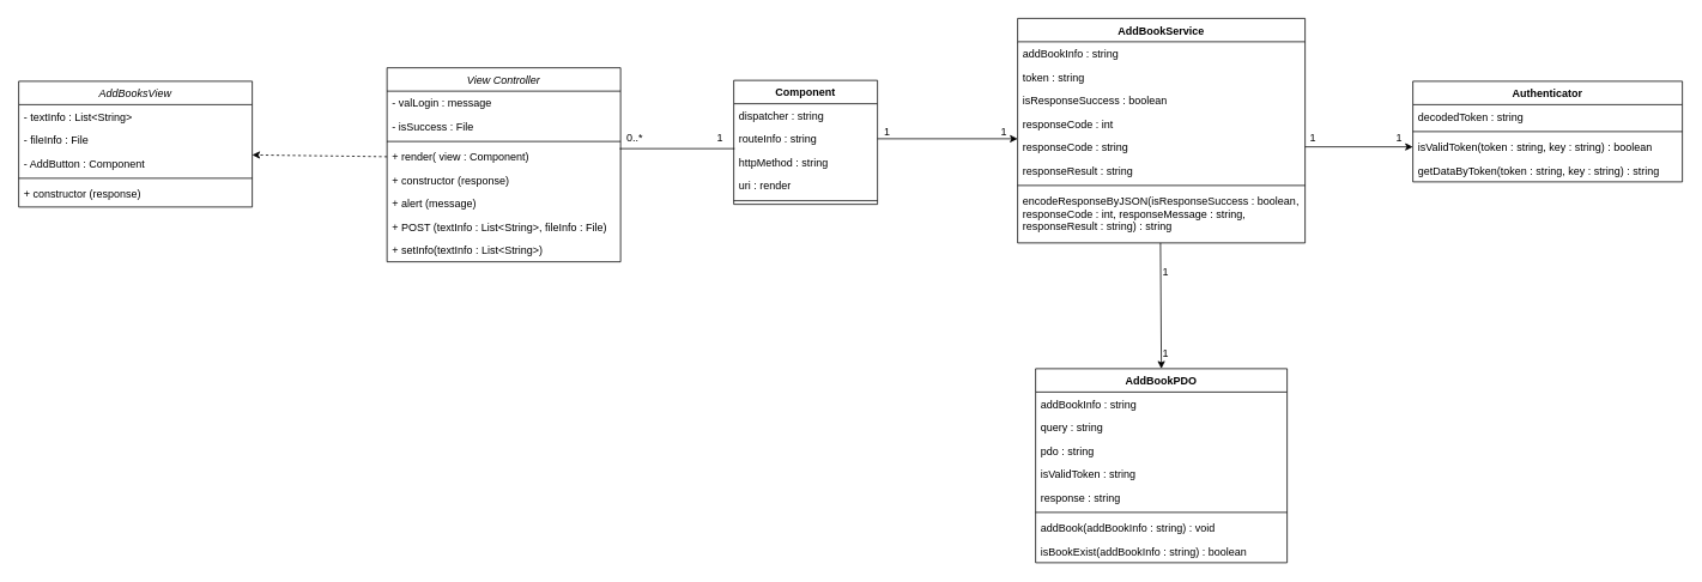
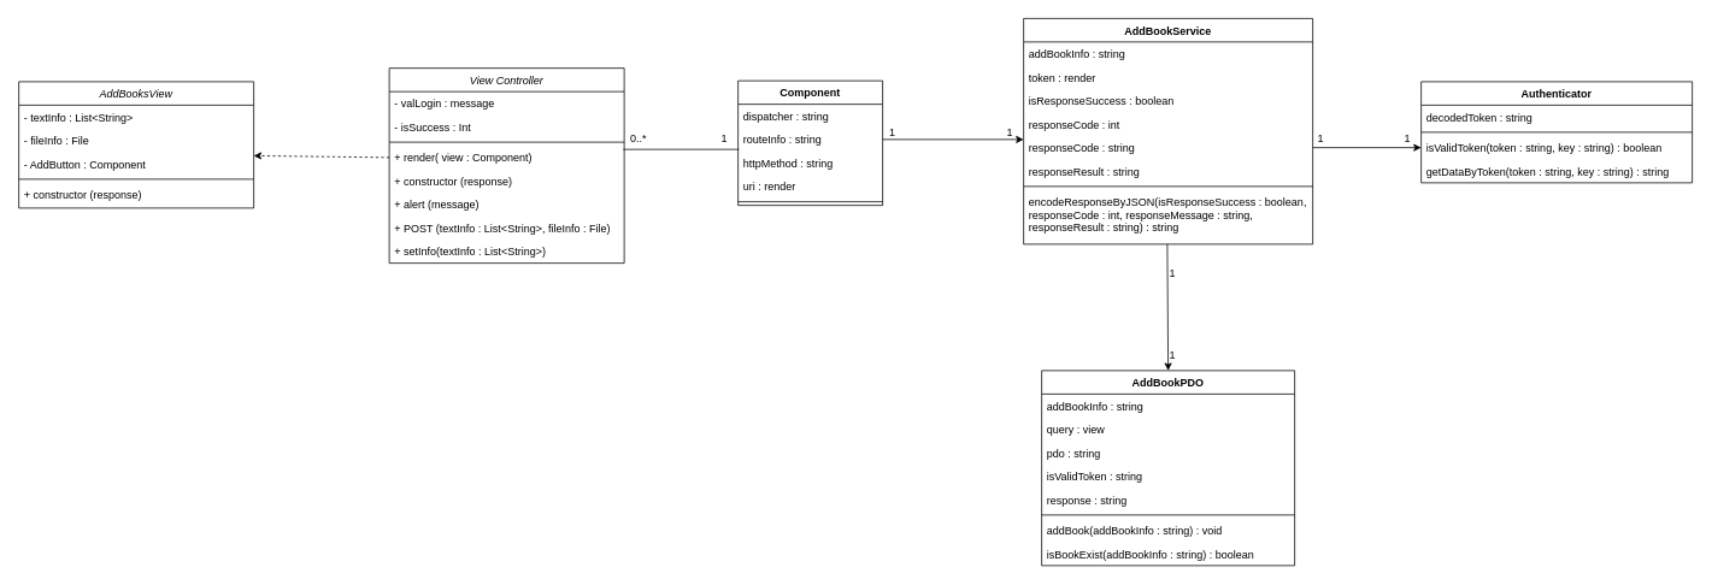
  <mxCell id="0" />
  <mxCell id="1" parent="0" />
  <mxCell id="2" value="View Controller" style="swimlane;fontStyle=2;align=center;verticalAlign=top;childLayout=stackLayout;horizontal=1;startSize=26;horizontalStack=0;resizeParent=1;resizeLast=0;collapsible=1;marginBottom=0;rounded=0;shadow=0;strokeWidth=1;" parent="1" vertex="1"><mxGeometry x="430" y="75" width="260" height="216" as="geometry"><mxRectangle x="230" y="140" width="160" height="26" as="alternateBounds" /></mxGeometry></mxCell>
  <mxCell id="3" value="- valLogin : message" style="text;align=left;verticalAlign=top;spacingLeft=4;spacingRight=4;overflow=hidden;rotatable=0;points=[[0,0.5],[1,0.5]];portConstraint=eastwest;rounded=0;shadow=0;html=0;" parent="2" vertex="1"><mxGeometry y="26" width="260" height="26" as="geometry" /></mxCell>
- <mxCell id="4" value="- isSuccess : File" style="text;align=left;verticalAlign=top;spacingLeft=4;spacingRight=4;overflow=hidden;rotatable=0;points=[[0,0.5],[1,0.5]];portConstraint=eastwest;rounded=0;shadow=0;html=0;" parent="2" vertex="1"><mxGeometry y="52" width="260" height="26" as="geometry" /></mxCell>
+ <mxCell id="4" value="- isSuccess : Int" style="text;align=left;verticalAlign=top;spacingLeft=4;spacingRight=4;overflow=hidden;rotatable=0;points=[[0,0.5],[1,0.5]];portConstraint=eastwest;rounded=0;shadow=0;html=0;" parent="2" vertex="1"><mxGeometry y="52" width="260" height="26" as="geometry" /></mxCell>
  <mxCell id="5" value="" style="line;html=1;strokeWidth=1;align=left;verticalAlign=middle;spacingTop=-1;spacingLeft=3;spacingRight=3;rotatable=0;labelPosition=right;points=[];portConstraint=eastwest;" parent="2" vertex="1"><mxGeometry y="78" width="260" height="8" as="geometry" /></mxCell>
  <mxCell id="6" value="+ render( view : Component)" style="text;align=left;verticalAlign=top;spacingLeft=4;spacingRight=4;overflow=hidden;rotatable=0;points=[[0,0.5],[1,0.5]];portConstraint=eastwest;rounded=0;shadow=0;html=0;" parent="2" vertex="1"><mxGeometry y="86" width="260" height="26" as="geometry" /></mxCell>
  <mxCell id="7" value="+ constructor (response)" style="text;align=left;verticalAlign=top;spacingLeft=4;spacingRight=4;overflow=hidden;rotatable=0;points=[[0,0.5],[1,0.5]];portConstraint=eastwest;rounded=0;shadow=0;html=0;" parent="2" vertex="1"><mxGeometry y="112" width="260" height="26" as="geometry" /></mxCell>
  <mxCell id="8" value="+ alert (message)" style="text;align=left;verticalAlign=top;spacingLeft=4;spacingRight=4;overflow=hidden;rotatable=0;points=[[0,0.5],[1,0.5]];portConstraint=eastwest;rounded=0;shadow=0;html=0;" parent="2" vertex="1"><mxGeometry y="138" width="260" height="26" as="geometry" /></mxCell>
  <mxCell id="9" value="+ POST (textInfo : List&lt;String&gt;, fileInfo : File)" style="text;align=left;verticalAlign=top;spacingLeft=4;spacingRight=4;overflow=hidden;rotatable=0;points=[[0,0.5],[1,0.5]];portConstraint=eastwest;rounded=0;shadow=0;html=0;" parent="2" vertex="1"><mxGeometry y="164" width="260" height="26" as="geometry" /></mxCell>
  <mxCell id="10" value="+ setInfo(textInfo : List&lt;String&gt;)" style="text;align=left;verticalAlign=top;spacingLeft=4;spacingRight=4;overflow=hidden;rotatable=0;points=[[0,0.5],[1,0.5]];portConstraint=eastwest;rounded=0;shadow=0;html=0;" parent="2" vertex="1"><mxGeometry y="190" width="260" height="26" as="geometry" /></mxCell>
  <mxCell id="11" value="AddBooksView" style="swimlane;fontStyle=2;align=center;verticalAlign=top;childLayout=stackLayout;horizontal=1;startSize=26;horizontalStack=0;resizeParent=1;resizeLast=0;collapsible=1;marginBottom=0;rounded=0;shadow=0;strokeWidth=1;" parent="1" vertex="1"><mxGeometry x="20" y="90" width="260" height="140" as="geometry"><mxRectangle x="230" y="140" width="160" height="26" as="alternateBounds" /></mxGeometry></mxCell>
  <mxCell id="12" value="- textInfo : List&lt;String&gt;" style="text;align=left;verticalAlign=top;spacingLeft=4;spacingRight=4;overflow=hidden;rotatable=0;points=[[0,0.5],[1,0.5]];portConstraint=eastwest;rounded=0;shadow=0;html=0;" parent="11" vertex="1"><mxGeometry y="26" width="260" height="26" as="geometry" /></mxCell>
  <mxCell id="13" value="- fileInfo : File" style="text;align=left;verticalAlign=top;spacingLeft=4;spacingRight=4;overflow=hidden;rotatable=0;points=[[0,0.5],[1,0.5]];portConstraint=eastwest;rounded=0;shadow=0;html=0;" parent="11" vertex="1"><mxGeometry y="52" width="260" height="26" as="geometry" /></mxCell>
  <mxCell id="14" value="- AddButton : Component" style="text;align=left;verticalAlign=top;spacingLeft=4;spacingRight=4;overflow=hidden;rotatable=0;points=[[0,0.5],[1,0.5]];portConstraint=eastwest;rounded=0;shadow=0;html=0;" parent="11" vertex="1"><mxGeometry y="78" width="260" height="26" as="geometry" /></mxCell>
  <mxCell id="15" value="" style="line;html=1;strokeWidth=1;align=left;verticalAlign=middle;spacingTop=-1;spacingLeft=3;spacingRight=3;rotatable=0;labelPosition=right;points=[];portConstraint=eastwest;" parent="11" vertex="1"><mxGeometry y="104" width="260" height="8" as="geometry" /></mxCell>
  <mxCell id="16" value="+ constructor (response)" style="text;align=left;verticalAlign=top;spacingLeft=4;spacingRight=4;overflow=hidden;rotatable=0;points=[[0,0.5],[1,0.5]];portConstraint=eastwest;rounded=0;shadow=0;html=0;" parent="11" vertex="1"><mxGeometry y="112" width="260" height="26" as="geometry" /></mxCell>
  <mxCell id="17" value="" style="endArrow=classic;html=1;entryX=1;entryY=1.154;entryDx=0;entryDy=0;exitX=0;exitY=0.5;exitDx=0;exitDy=0;entryPerimeter=0;dashed=1;" parent="1" source="6" target="13" edge="1"><mxGeometry width="50" height="50" relative="1" as="geometry"><mxPoint x="396" y="130" as="sourcePoint" /><mxPoint x="316" y="140" as="targetPoint" /></mxGeometry></mxCell>
  <mxCell id="18" value="1" style="text;html=1;strokeColor=none;fillColor=none;align=center;verticalAlign=middle;whiteSpace=wrap;rounded=0;" parent="1" vertex="1"><mxGeometry x="796" y="143" width="10" height="20" as="geometry" /></mxCell>
  <mxCell id="19" value="0..*" style="text;html=1;strokeColor=none;fillColor=none;align=center;verticalAlign=middle;whiteSpace=wrap;rounded=0;" parent="1" vertex="1"><mxGeometry x="696" y="143" width="20" height="20" as="geometry" /></mxCell>
  <mxCell id="20" value="AddBookService" style="swimlane;fontStyle=1;align=center;verticalAlign=top;childLayout=stackLayout;horizontal=1;startSize=26;horizontalStack=0;resizeParent=1;resizeParentMax=0;resizeLast=0;collapsible=1;marginBottom=0;" parent="1" vertex="1"><mxGeometry x="1132" y="20" width="320" height="250" as="geometry" /></mxCell>
  <mxCell id="21" value="addBookInfo : string" style="text;strokeColor=none;fillColor=none;align=left;verticalAlign=top;spacingLeft=4;spacingRight=4;overflow=hidden;rotatable=0;points=[[0,0.5],[1,0.5]];portConstraint=eastwest;" parent="20" vertex="1"><mxGeometry y="26" width="320" height="26" as="geometry" /></mxCell>
- <mxCell id="22" value="token : string" style="text;strokeColor=none;fillColor=none;align=left;verticalAlign=top;spacingLeft=4;spacingRight=4;overflow=hidden;rotatable=0;points=[[0,0.5],[1,0.5]];portConstraint=eastwest;" parent="20" vertex="1"><mxGeometry y="52" width="320" height="26" as="geometry" /></mxCell>
+ <mxCell id="22" value="token : render" style="text;strokeColor=none;fillColor=none;align=left;verticalAlign=top;spacingLeft=4;spacingRight=4;overflow=hidden;rotatable=0;points=[[0,0.5],[1,0.5]];portConstraint=eastwest;" parent="20" vertex="1"><mxGeometry y="52" width="320" height="26" as="geometry" /></mxCell>
  <mxCell id="23" value="isResponseSuccess : boolean" style="text;strokeColor=none;fillColor=none;align=left;verticalAlign=top;spacingLeft=4;spacingRight=4;overflow=hidden;rotatable=0;points=[[0,0.5],[1,0.5]];portConstraint=eastwest;" parent="20" vertex="1"><mxGeometry y="78" width="320" height="26" as="geometry" /></mxCell>
  <mxCell id="24" value="responseCode : int" style="text;strokeColor=none;fillColor=none;align=left;verticalAlign=top;spacingLeft=4;spacingRight=4;overflow=hidden;rotatable=0;points=[[0,0.5],[1,0.5]];portConstraint=eastwest;" parent="20" vertex="1"><mxGeometry y="104" width="320" height="26" as="geometry" /></mxCell>
  <mxCell id="25" value="responseCode : string" style="text;strokeColor=none;fillColor=none;align=left;verticalAlign=top;spacingLeft=4;spacingRight=4;overflow=hidden;rotatable=0;points=[[0,0.5],[1,0.5]];portConstraint=eastwest;" parent="20" vertex="1"><mxGeometry y="130" width="320" height="26" as="geometry" /></mxCell>
  <mxCell id="26" value="responseResult : string" style="text;strokeColor=none;fillColor=none;align=left;verticalAlign=top;spacingLeft=4;spacingRight=4;overflow=hidden;rotatable=0;points=[[0,0.5],[1,0.5]];portConstraint=eastwest;" parent="20" vertex="1"><mxGeometry y="156" width="320" height="26" as="geometry" /></mxCell>
  <mxCell id="27" value="" style="line;strokeWidth=1;fillColor=none;align=left;verticalAlign=middle;spacingTop=-1;spacingLeft=3;spacingRight=3;rotatable=0;labelPosition=right;points=[];portConstraint=eastwest;" parent="20" vertex="1"><mxGeometry y="182" width="320" height="8" as="geometry" /></mxCell>
  <mxCell id="28" value="encodeResponseByJSON(isResponseSuccess : boolean,&#10;responseCode : int, responseMessage : string,&#10;responseResult : string) : string" style="text;strokeColor=none;fillColor=none;align=left;verticalAlign=top;spacingLeft=4;spacingRight=4;overflow=hidden;rotatable=0;points=[[0,0.5],[1,0.5]];portConstraint=eastwest;" parent="20" vertex="1"><mxGeometry y="190" width="320" height="60" as="geometry" /></mxCell>
  <mxCell id="29" value="AddBookPDO" style="swimlane;fontStyle=1;align=center;verticalAlign=top;childLayout=stackLayout;horizontal=1;startSize=26;horizontalStack=0;resizeParent=1;resizeParentMax=0;resizeLast=0;collapsible=1;marginBottom=0;" parent="1" vertex="1"><mxGeometry x="1152" y="410" width="280" height="216" as="geometry" /></mxCell>
  <mxCell id="30" value="addBookInfo : string" style="text;strokeColor=none;fillColor=none;align=left;verticalAlign=top;spacingLeft=4;spacingRight=4;overflow=hidden;rotatable=0;points=[[0,0.5],[1,0.5]];portConstraint=eastwest;" parent="29" vertex="1"><mxGeometry y="26" width="280" height="26" as="geometry" /></mxCell>
- <mxCell id="31" value="query : string" style="text;strokeColor=none;fillColor=none;align=left;verticalAlign=top;spacingLeft=4;spacingRight=4;overflow=hidden;rotatable=0;points=[[0,0.5],[1,0.5]];portConstraint=eastwest;" parent="29" vertex="1"><mxGeometry y="52" width="280" height="26" as="geometry" /></mxCell>
+ <mxCell id="31" value="query : view" style="text;strokeColor=none;fillColor=none;align=left;verticalAlign=top;spacingLeft=4;spacingRight=4;overflow=hidden;rotatable=0;points=[[0,0.5],[1,0.5]];portConstraint=eastwest;" parent="29" vertex="1"><mxGeometry y="52" width="280" height="26" as="geometry" /></mxCell>
  <mxCell id="32" value="pdo : string" style="text;strokeColor=none;fillColor=none;align=left;verticalAlign=top;spacingLeft=4;spacingRight=4;overflow=hidden;rotatable=0;points=[[0,0.5],[1,0.5]];portConstraint=eastwest;" parent="29" vertex="1"><mxGeometry y="78" width="280" height="26" as="geometry" /></mxCell>
  <mxCell id="33" value="isValidToken : string" style="text;strokeColor=none;fillColor=none;align=left;verticalAlign=top;spacingLeft=4;spacingRight=4;overflow=hidden;rotatable=0;points=[[0,0.5],[1,0.5]];portConstraint=eastwest;" parent="29" vertex="1"><mxGeometry y="104" width="280" height="26" as="geometry" /></mxCell>
  <mxCell id="34" value="response : string" style="text;strokeColor=none;fillColor=none;align=left;verticalAlign=top;spacingLeft=4;spacingRight=4;overflow=hidden;rotatable=0;points=[[0,0.5],[1,0.5]];portConstraint=eastwest;" parent="29" vertex="1"><mxGeometry y="130" width="280" height="26" as="geometry" /></mxCell>
  <mxCell id="35" value="" style="line;strokeWidth=1;fillColor=none;align=left;verticalAlign=middle;spacingTop=-1;spacingLeft=3;spacingRight=3;rotatable=0;labelPosition=right;points=[];portConstraint=eastwest;" parent="29" vertex="1"><mxGeometry y="156" width="280" height="8" as="geometry" /></mxCell>
  <mxCell id="36" value="addBook(addBookInfo : string) : void" style="text;strokeColor=none;fillColor=none;align=left;verticalAlign=top;spacingLeft=4;spacingRight=4;overflow=hidden;rotatable=0;points=[[0,0.5],[1,0.5]];portConstraint=eastwest;" parent="29" vertex="1"><mxGeometry y="164" width="280" height="26" as="geometry" /></mxCell>
  <mxCell id="37" value="isBookExist(addBookInfo : string) : boolean" style="text;strokeColor=none;fillColor=none;align=left;verticalAlign=top;spacingLeft=4;spacingRight=4;overflow=hidden;rotatable=0;points=[[0,0.5],[1,0.5]];portConstraint=eastwest;" parent="29" vertex="1"><mxGeometry y="190" width="280" height="26" as="geometry" /></mxCell>
  <mxCell id="38" value="" style="endArrow=classic;html=1;exitX=1;exitY=0.5;exitDx=0;exitDy=0;entryX=0;entryY=0.5;entryDx=0;entryDy=0;" parent="1" source="25" target="43" edge="1"><mxGeometry width="50" height="50" relative="1" as="geometry"><mxPoint x="1512" y="80" as="sourcePoint" /><mxPoint x="1632" y="80" as="targetPoint" /></mxGeometry></mxCell>
  <mxCell id="39" value="1" style="text;html=1;strokeColor=none;fillColor=none;align=center;verticalAlign=middle;whiteSpace=wrap;rounded=0;" parent="1" vertex="1"><mxGeometry x="1456" y="136" width="10" height="34" as="geometry" /></mxCell>
  <mxCell id="40" value="Authenticator" style="swimlane;fontStyle=1;align=center;verticalAlign=top;childLayout=stackLayout;horizontal=1;startSize=26;horizontalStack=0;resizeParent=1;resizeParentMax=0;resizeLast=0;collapsible=1;marginBottom=0;" parent="1" vertex="1"><mxGeometry x="1572" y="90" width="300" height="112" as="geometry" /></mxCell>
  <mxCell id="41" value="decodedToken : string" style="text;strokeColor=none;fillColor=none;align=left;verticalAlign=top;spacingLeft=4;spacingRight=4;overflow=hidden;rotatable=0;points=[[0,0.5],[1,0.5]];portConstraint=eastwest;" parent="40" vertex="1"><mxGeometry y="26" width="300" height="26" as="geometry" /></mxCell>
  <mxCell id="42" value="" style="line;strokeWidth=1;fillColor=none;align=left;verticalAlign=middle;spacingTop=-1;spacingLeft=3;spacingRight=3;rotatable=0;labelPosition=right;points=[];portConstraint=eastwest;" parent="40" vertex="1"><mxGeometry y="52" width="300" height="8" as="geometry" /></mxCell>
  <mxCell id="43" value="isValidToken(token : string, key : string) : boolean" style="text;strokeColor=none;fillColor=none;align=left;verticalAlign=top;spacingLeft=4;spacingRight=4;overflow=hidden;rotatable=0;points=[[0,0.5],[1,0.5]];portConstraint=eastwest;" parent="40" vertex="1"><mxGeometry y="60" width="300" height="26" as="geometry" /></mxCell>
  <mxCell id="44" value="getDataByToken(token : string, key : string) : string" style="text;strokeColor=none;fillColor=none;align=left;verticalAlign=top;spacingLeft=4;spacingRight=4;overflow=hidden;rotatable=0;points=[[0,0.5],[1,0.5]];portConstraint=eastwest;" parent="40" vertex="1"><mxGeometry y="86" width="300" height="26" as="geometry" /></mxCell>
  <mxCell id="45" value="1" style="text;html=1;strokeColor=none;fillColor=none;align=center;verticalAlign=middle;whiteSpace=wrap;rounded=0;" parent="1" vertex="1"><mxGeometry x="1552" y="143" width="10" height="20" as="geometry" /></mxCell>
  <mxCell id="46" value="" style="endArrow=classic;html=1;entryX=0.5;entryY=0;entryDx=0;entryDy=0;exitX=0.497;exitY=1;exitDx=0;exitDy=0;exitPerimeter=0;" parent="1" source="28" target="29" edge="1"><mxGeometry width="50" height="50" relative="1" as="geometry"><mxPoint x="1291.5" y="296" as="sourcePoint" /><mxPoint x="1291.5" y="346" as="targetPoint" /></mxGeometry></mxCell>
  <mxCell id="47" value="1" style="text;html=1;strokeColor=none;fillColor=none;align=center;verticalAlign=middle;whiteSpace=wrap;rounded=0;" parent="1" vertex="1"><mxGeometry x="1292" y="376" width="10" height="34" as="geometry" /></mxCell>
  <mxCell id="48" value="1" style="text;html=1;strokeColor=none;fillColor=none;align=center;verticalAlign=middle;whiteSpace=wrap;rounded=0;" parent="1" vertex="1"><mxGeometry x="1292" y="286" width="10" height="34" as="geometry" /></mxCell>
  <mxCell id="49" value="Component" style="swimlane;fontStyle=1;align=center;verticalAlign=top;childLayout=stackLayout;horizontal=1;startSize=26;horizontalStack=0;resizeParent=1;resizeParentMax=0;resizeLast=0;collapsible=1;marginBottom=0;" parent="1" vertex="1"><mxGeometry x="816" y="89" width="160" height="138" as="geometry" /></mxCell>
  <mxCell id="50" value="dispatcher : string" style="text;strokeColor=none;fillColor=none;align=left;verticalAlign=top;spacingLeft=4;spacingRight=4;overflow=hidden;rotatable=0;points=[[0,0.5],[1,0.5]];portConstraint=eastwest;" parent="49" vertex="1"><mxGeometry y="26" width="160" height="26" as="geometry" /></mxCell>
  <mxCell id="51" value="routeInfo : string" style="text;strokeColor=none;fillColor=none;align=left;verticalAlign=top;spacingLeft=4;spacingRight=4;overflow=hidden;rotatable=0;points=[[0,0.5],[1,0.5]];portConstraint=eastwest;" parent="49" vertex="1"><mxGeometry y="52" width="160" height="26" as="geometry" /></mxCell>
  <mxCell id="52" value="httpMethod : string" style="text;strokeColor=none;fillColor=none;align=left;verticalAlign=top;spacingLeft=4;spacingRight=4;overflow=hidden;rotatable=0;points=[[0,0.5],[1,0.5]];portConstraint=eastwest;" parent="49" vertex="1"><mxGeometry y="78" width="160" height="26" as="geometry" /></mxCell>
  <mxCell id="53" value="uri : render" style="text;strokeColor=none;fillColor=none;align=left;verticalAlign=top;spacingLeft=4;spacingRight=4;overflow=hidden;rotatable=0;points=[[0,0.5],[1,0.5]];portConstraint=eastwest;" parent="49" vertex="1"><mxGeometry y="104" width="160" height="26" as="geometry" /></mxCell>
  <mxCell id="54" value="" style="line;strokeWidth=1;fillColor=none;align=left;verticalAlign=middle;spacingTop=-1;spacingLeft=3;spacingRight=3;rotatable=0;labelPosition=right;points=[];portConstraint=eastwest;" parent="49" vertex="1"><mxGeometry y="130" width="160" height="8" as="geometry" /></mxCell>
  <mxCell id="55" value="" style="endArrow=classic;html=1;exitX=1;exitY=0.5;exitDx=0;exitDy=0;" parent="1" source="51" edge="1"><mxGeometry width="50" height="50" relative="1" as="geometry"><mxPoint x="1012" y="163" as="sourcePoint" /><mxPoint x="1132" y="154" as="targetPoint" /></mxGeometry></mxCell>
  <mxCell id="56" value="1" style="text;html=1;strokeColor=none;fillColor=none;align=center;verticalAlign=middle;whiteSpace=wrap;rounded=0;" parent="1" vertex="1"><mxGeometry x="982" y="130" width="10" height="34" as="geometry" /></mxCell>
  <mxCell id="57" value="1" style="text;html=1;strokeColor=none;fillColor=none;align=center;verticalAlign=middle;whiteSpace=wrap;rounded=0;" parent="1" vertex="1"><mxGeometry x="1112" y="129" width="10" height="34" as="geometry" /></mxCell>
  <mxCell id="58" value="" style="endArrow=none;html=1;entryX=0.006;entryY=-0.077;entryDx=0;entryDy=0;entryPerimeter=0;" parent="1" target="52" edge="1"><mxGeometry width="50" height="50" relative="1" as="geometry"><mxPoint x="689" y="165" as="sourcePoint" /><mxPoint x="796" y="167" as="targetPoint" /></mxGeometry></mxCell>
